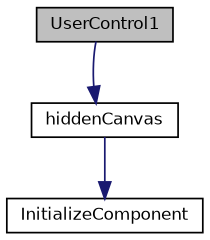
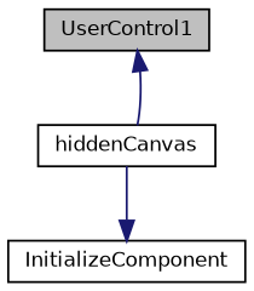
  digraph {
    rankdir=TB
    node [color=black fillcolor=white fontname=Helvetica fontsize=10 shape=record style=filled]
    edge [color=midnightblue fontname=Helvetica fontsize=10 labelfontname=Helvetica labelfontsize=10 style=solid]
    n1 [fillcolor=grey75 fontcolor=black height=0.2 label=UserControl1 width=0.4]
    n2 [height=0.2 label=hiddenCanvas width=0.4]
    n3 [height=0.2 label=InitializeComponent width=0.4]
-   n1 -> n2
+   n2 -> n1
    n2 -> n3
  }
